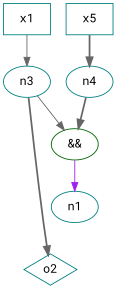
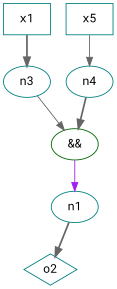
  digraph {
    fontname="Roboto Mono"
    node [color=teal fontname="Roboto Mono"]
    edge [color=gray40 fontname="Roboto Mono" style=bold]
    n0 [label=o2 shape=diamond]
    n1
    n2 [color=darkgreen label="&&"]
    n3
    n4
    n5 [label=x1 shape=box]
    n6 [label=x5 shape=box]
-   n3 -> n0
+   n1 -> n0
    n2 -> n1 [color=purple style=solid]
    n3 -> n2 [style=solid]
    n4 -> n2
-   n5 -> n3 [style=solid]
-   n6 -> n4
+   n5 -> n3
+   n6 -> n4 [style=solid]
  }
